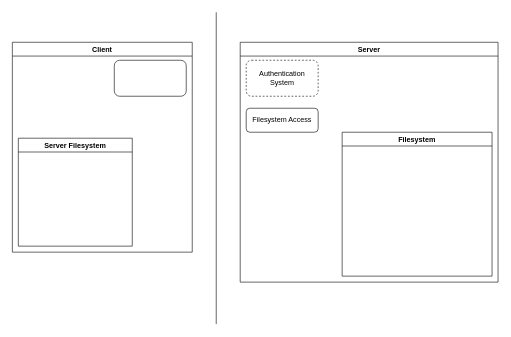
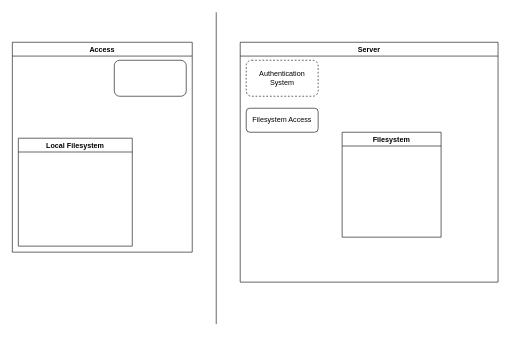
  <mxCell id="0" />
  <mxCell id="1" parent="0" />
  <mxCell id="2" value="" style="endArrow=none;html=1;" edge="1" parent="1"><mxGeometry width="50" height="50" relative="1" as="geometry"><mxPoint x="360" y="540" as="sourcePoint" /><mxPoint x="360" y="20" as="targetPoint" /></mxGeometry></mxCell>
- <mxCell id="3" value="Client" style="swimlane;whiteSpace=wrap;html=1;" vertex="1" parent="1"><mxGeometry x="20" y="70" width="300" height="350" as="geometry" /></mxCell>
+ <mxCell id="3" value="Access" style="swimlane;whiteSpace=wrap;html=1;" vertex="1" parent="1"><mxGeometry x="20" y="70" width="300" height="350" as="geometry" /></mxCell>
  <mxCell id="4" value="" style="rounded=1;whiteSpace=wrap;html=1;" vertex="1" parent="3"><mxGeometry x="170" y="30" width="120" height="60" as="geometry" /></mxCell>
- <mxCell id="5" value="Server Filesystem" style="swimlane;whiteSpace=wrap;html=1;" vertex="1" parent="3"><mxGeometry x="10" y="160" width="190" height="180" as="geometry" /></mxCell>
+ <mxCell id="5" value="Local Filesystem" style="swimlane;whiteSpace=wrap;html=1;" vertex="1" parent="3"><mxGeometry x="10" y="160" width="190" height="180" as="geometry" /></mxCell>
  <mxCell id="6" value="Server" style="swimlane;whiteSpace=wrap;html=1;" vertex="1" parent="1"><mxGeometry x="400" y="70" width="430" height="400" as="geometry" /></mxCell>
- <mxCell id="7" value="Filesystem" style="swimlane;whiteSpace=wrap;html=1;" vertex="1" parent="6"><mxGeometry x="170" y="150" width="250" height="240" as="geometry" /></mxCell>
+ <mxCell id="7" value="Filesystem" style="swimlane;whiteSpace=wrap;html=1;" vertex="1" parent="6"><mxGeometry x="170" y="150" width="165" height="175" as="geometry" /></mxCell>
  <mxCell id="8" value="Authentication System" style="rounded=1;whiteSpace=wrap;html=1;dashed=1;" vertex="1" parent="6"><mxGeometry x="10" y="30" width="120" height="60" as="geometry" /></mxCell>
  <mxCell id="9" value="Filesystem Access" style="rounded=1;whiteSpace=wrap;html=1;" vertex="1" parent="6"><mxGeometry x="10" y="110" width="120" height="40" as="geometry" /></mxCell>
